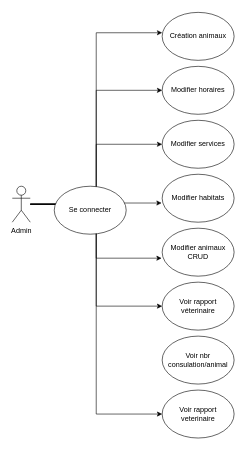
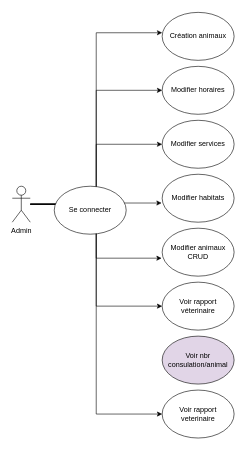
  <mxCell id="0" />
  <mxCell id="1" parent="0" />
  <mxCell id="2" style="edgeStyle=orthogonalEdgeStyle;rounded=0;orthogonalLoop=1;jettySize=auto;html=1;entryX=0;entryY=0.5;entryDx=0;entryDy=0;" parent="1" source="6" target="8" edge="1"><mxGeometry relative="1" as="geometry" /></mxCell>
  <mxCell id="3" style="edgeStyle=orthogonalEdgeStyle;rounded=0;orthogonalLoop=1;jettySize=auto;html=1;entryX=0;entryY=0.5;entryDx=0;entryDy=0;" parent="1" source="6" target="9" edge="1"><mxGeometry relative="1" as="geometry" /></mxCell>
  <mxCell id="4" style="edgeStyle=orthogonalEdgeStyle;rounded=0;orthogonalLoop=1;jettySize=auto;html=1;entryX=0;entryY=0.5;entryDx=0;entryDy=0;" parent="1" source="6" target="11" edge="1"><mxGeometry relative="1" as="geometry" /></mxCell>
  <mxCell id="5" style="edgeStyle=orthogonalEdgeStyle;rounded=0;orthogonalLoop=1;jettySize=auto;html=1;entryX=0;entryY=0.5;entryDx=0;entryDy=0;" parent="1" source="6" target="17" edge="1"><mxGeometry relative="1" as="geometry" /></mxCell>
  <mxCell id="6" value="Admin" style="shape=umlActor;verticalLabelPosition=bottom;verticalAlign=top;html=1;outlineConnect=0;" parent="1" vertex="1"><mxGeometry x="20" y="310" width="30" height="60" as="geometry" /></mxCell>
  <mxCell id="7" value="Création animaux" style="ellipse;whiteSpace=wrap;html=1;" parent="1" vertex="1"><mxGeometry x="270" y="20" width="120" height="80" as="geometry" /></mxCell>
  <mxCell id="8" value="Modifier horaires" style="ellipse;whiteSpace=wrap;html=1;" parent="1" vertex="1"><mxGeometry x="270" y="110" width="120" height="80" as="geometry" /></mxCell>
  <mxCell id="9" value="Modifier services" style="ellipse;whiteSpace=wrap;html=1;" parent="1" vertex="1"><mxGeometry x="270" y="200" width="120" height="80" as="geometry" /></mxCell>
  <mxCell id="10" value="Modifier habitats" style="ellipse;whiteSpace=wrap;html=1;" parent="1" vertex="1"><mxGeometry x="270" y="290" width="120" height="80" as="geometry" /></mxCell>
  <mxCell id="11" value="Voir rapport véterinaire" style="ellipse;whiteSpace=wrap;html=1;" parent="1" vertex="1"><mxGeometry x="270" y="470" width="120" height="80" as="geometry" /></mxCell>
  <mxCell id="12" value="Modifier animaux&lt;div&gt;CRUD&lt;/div&gt;" style="ellipse;whiteSpace=wrap;html=1;" parent="1" vertex="1"><mxGeometry x="270" y="380" width="120" height="80" as="geometry" /></mxCell>
- <mxCell id="13" value="Voir nbr consulation/animal" style="ellipse;whiteSpace=wrap;html=1;" parent="1" vertex="1"><mxGeometry x="270" y="560" width="120" height="80" as="geometry" /></mxCell>
+ <mxCell id="13" value="Voir nbr consulation/animal" style="ellipse;whiteSpace=wrap;html=1;fillColor=#e1d5e7;" parent="1" vertex="1"><mxGeometry x="270" y="560" width="120" height="80" as="geometry" /></mxCell>
  <mxCell id="14" style="edgeStyle=orthogonalEdgeStyle;rounded=0;orthogonalLoop=1;jettySize=auto;html=1;entryX=0;entryY=0.425;entryDx=0;entryDy=0;entryPerimeter=0;" parent="1" source="6" target="7" edge="1"><mxGeometry relative="1" as="geometry" /></mxCell>
  <mxCell id="15" style="edgeStyle=orthogonalEdgeStyle;rounded=0;orthogonalLoop=1;jettySize=auto;html=1;entryX=-0.008;entryY=0.6;entryDx=0;entryDy=0;entryPerimeter=0;" parent="1" source="6" target="10" edge="1"><mxGeometry relative="1" as="geometry" /></mxCell>
  <mxCell id="16" style="edgeStyle=orthogonalEdgeStyle;rounded=0;orthogonalLoop=1;jettySize=auto;html=1;entryX=-0.008;entryY=0.625;entryDx=0;entryDy=0;entryPerimeter=0;" parent="1" source="6" target="12" edge="1"><mxGeometry relative="1" as="geometry" /></mxCell>
  <mxCell id="17" value="Voir rapport veterinaire" style="ellipse;whiteSpace=wrap;html=1;" parent="1" vertex="1"><mxGeometry x="270" y="650" width="120" height="80" as="geometry" /></mxCell>
  <mxCell id="18" value="Se connecter" style="ellipse;whiteSpace=wrap;html=1;" vertex="1" parent="1"><mxGeometry x="90" y="310" width="120" height="80" as="geometry" /></mxCell>
